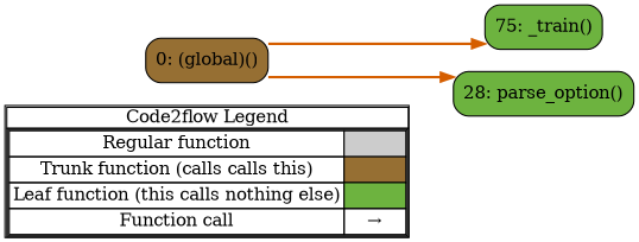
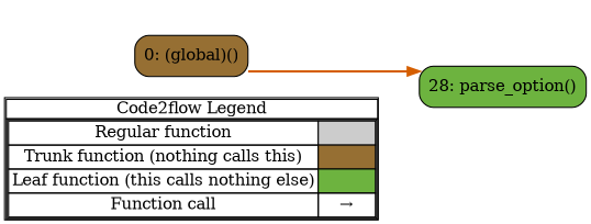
  digraph {
    concentrate=true
    fontname="DejaVu Serif"
    rankdir=LR
    splines=ortho
    node [fontname="DejaVu Serif" shape=rect fillcolor="#6db33f" style="rounded,filled"]
    edge [color="#D55E00" fontname="DejaVu Serif" penwidth=2]
-   n1 [label=<         <table cellspacing="0" cellpadding="0" border="1"><tr><td>Code2flow Legend</td></tr><tr><td>         <table cellspacing="0">         <tr><td>Regular function</td><td width="50px" bgcolor='#cccccc'></td></tr>         <tr><td>Trunk function (calls calls this)</td><td bgcolor='#966F33'></td></tr>         <tr><td>Leaf function (this calls nothing else)</td><td bgcolor='#6db33f'></td></tr>         <tr><td>Function call</td><td><font color='black'>&#8594;</font></td></tr>         </table></td></tr></table>         > margin=0 shape=none fillcolor="" style=""]
+   n1 [label=<         <table cellspacing="0" cellpadding="0" border="1"><tr><td>Code2flow Legend</td></tr><tr><td>         <table cellspacing="0">         <tr><td>Regular function</td><td width="50px" bgcolor='#cccccc'></td></tr>         <tr><td>Trunk function (nothing calls this)</td><td bgcolor='#966F33'></td></tr>         <tr><td>Leaf function (this calls nothing else)</td><td bgcolor='#6db33f'></td></tr>         <tr><td>Function call</td><td><font color='black'>&#8594;</font></td></tr>         </table></td></tr></table>         > margin=0 shape=none fillcolor="" style=""]
    n2 [fillcolor="#966F33" label="0: (global)()"]
-   n3 [label="75: _train()"]
    n4 [label="28: parse_option()"]
    subgraph sub_1 {
      label=legend
      rank=min
      n1
    }
    subgraph sub_2 {
      label="File: text2sql"
      style=dotted
      n2
-     n3
      n4
    }
-   n2 -> n3
    n2 -> n4
  }
